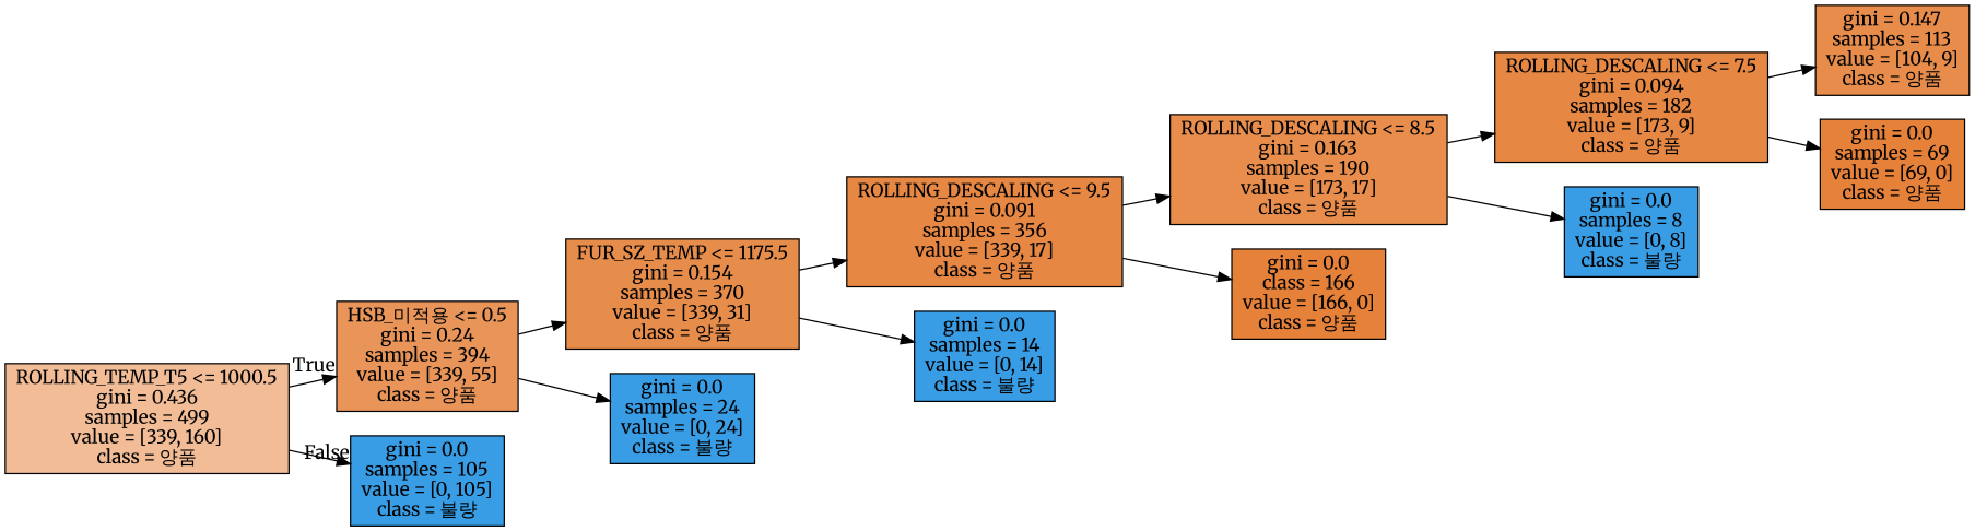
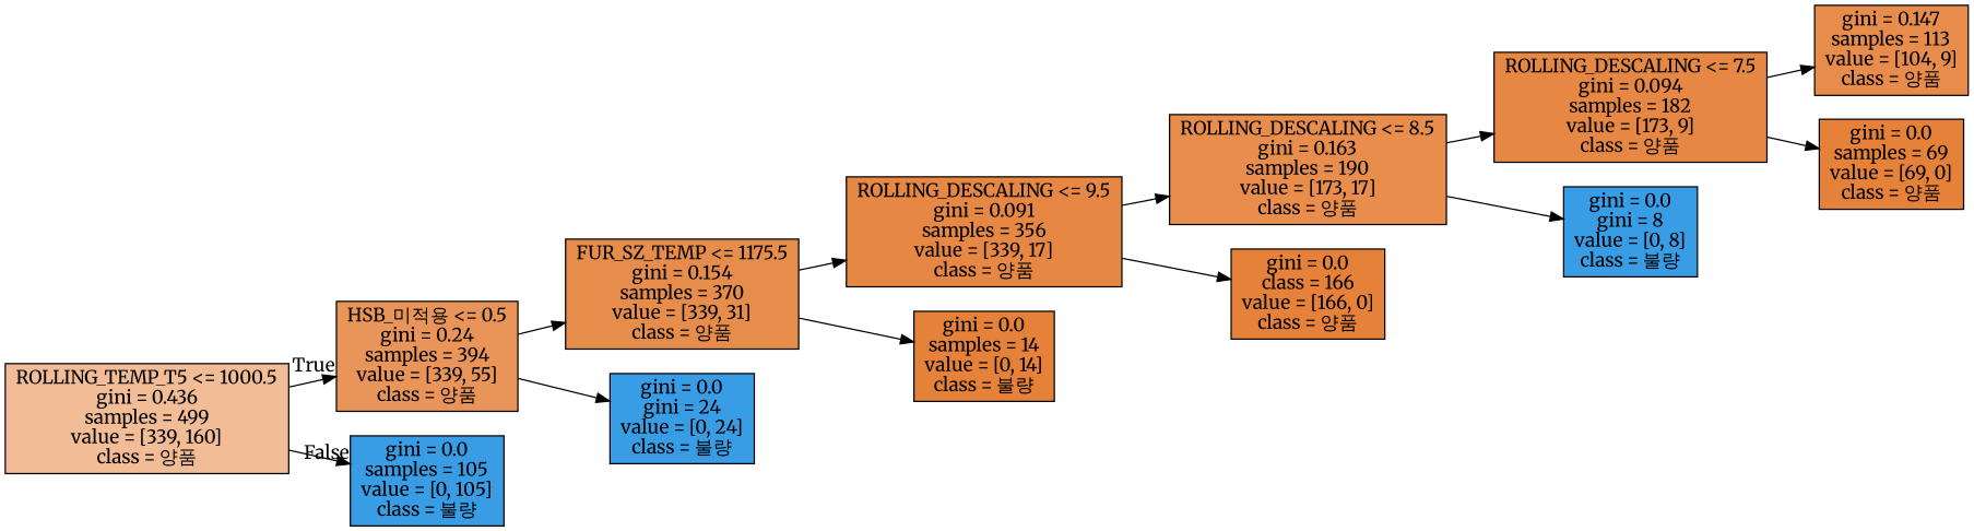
  digraph {
    fontname=Merriweather
    rankdir=LR
    node [color=black fillcolor="#399de5" fontname=Merriweather shape=box style=filled]
    edge [fontname=Merriweather]
    n1 [fillcolor="#f1bc96" label="ROLLING_TEMP_T5 <= 1000.5\ngini = 0.436\nsamples = 499\nvalue = [339, 160]\nclass = 양품"]
    n2 [fillcolor="#e99559" label="HSB_미적용 <= 0.5\ngini = 0.24\nsamples = 394\nvalue = [339, 55]\nclass = 양품"]
    n3 [label="gini = 0.0\nsamples = 105\nvalue = [0, 105]\nclass = 불량"]
    n4 [fillcolor="#e78d4b" label="FUR_SZ_TEMP <= 1175.5\ngini = 0.154\nsamples = 370\nvalue = [339, 31]\nclass = 양품"]
-   n5 [label="gini = 0.0\nsamples = 24\nvalue = [0, 24]\nclass = 불량"]
+   n5 [label="gini = 0.0\ngini = 24\nvalue = [0, 24]\nclass = 불량"]
    n6 [fillcolor="#e68743" label="ROLLING_DESCALING <= 9.5\ngini = 0.091\nsamples = 356\nvalue = [339, 17]\nclass = 양품"]
-   n7 [label="gini = 0.0\nsamples = 14\nvalue = [0, 14]\nclass = 불량"]
+   n7 [fillcolor="#e58139" label="gini = 0.0\nsamples = 14\nvalue = [0, 14]\nclass = 불량"]
    n8 [fillcolor="#e88d4c" label="ROLLING_DESCALING <= 8.5\ngini = 0.163\nsamples = 190\nvalue = [173, 17]\nclass = 양품"]
    n9 [fillcolor="#e58139" label="gini = 0.0\nclass = 166\nvalue = [166, 0]\nclass = 양품"]
    n10 [fillcolor="#e68843" label="ROLLING_DESCALING <= 7.5\ngini = 0.094\nsamples = 182\nvalue = [173, 9]\nclass = 양품"]
-   n11 [label="gini = 0.0\nsamples = 8\nvalue = [0, 8]\nclass = 불량"]
+   n11 [label="gini = 0.0\ngini = 8\nvalue = [0, 8]\nclass = 불량"]
    n12 [fillcolor="#e78c4a" label="gini = 0.147\nsamples = 113\nvalue = [104, 9]\nclass = 양품"]
    n13 [fillcolor="#e58139" label="gini = 0.0\nsamples = 69\nvalue = [69, 0]\nclass = 양품"]
    n1 -> n2 [headlabel=True labelangle=45 labeldistance=2.5]
    n1 -> n3 [headlabel=False labelangle=-45 labeldistance=2.5]
    n2 -> n4
    n2 -> n5
    n4 -> n6
    n4 -> n7
    n6 -> n8
    n6 -> n9
    n8 -> n10
    n8 -> n11
    n10 -> n12
    n10 -> n13
  }
